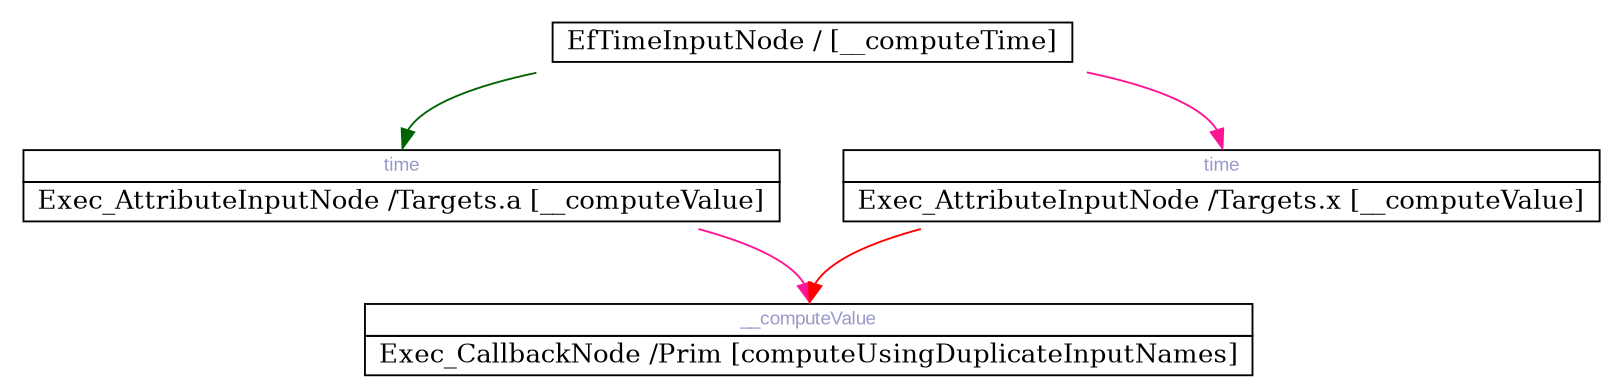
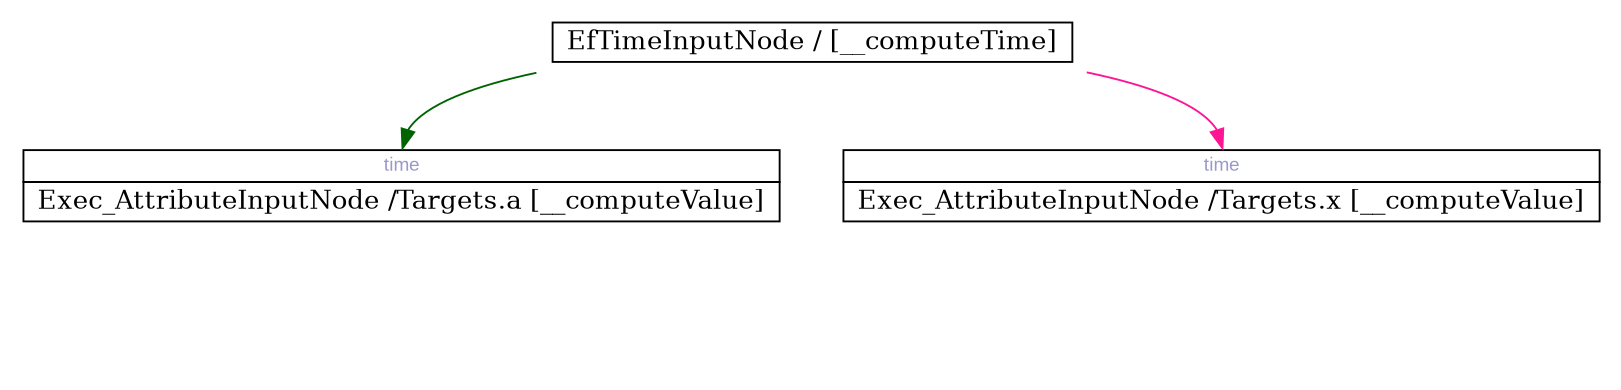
  digraph {
    rankdir=TB
    node [shape=plaintext]
    edge [color=deeppink headport="0x7f5635ae53d0:n"]
    n1 [label=< 		<TABLE BORDER="0" CELLBORDER="1" CELLSPACING="0"> 			<TR><TD COLSPAN="1"> EfTimeInputNode / [__computeTime] </TD></TR> 		</TABLE>>]
    n2 [label=< 		<TABLE BORDER="0" CELLBORDER="1" CELLSPACING="0"> 			<TR><TD PORT="0x7f5625d04900" COLSPAN="1"><FONT POINT-SIZE="10" FACE="Arial" COLOR="#9999cc">time</FONT></TD></TR> 			<TR><TD COLSPAN="1"> Exec_AttributeInputNode /Targets.a [__computeValue] </TD></TR> 		</TABLE>>]
    n3 [label=< 		<TABLE BORDER="0" CELLBORDER="1" CELLSPACING="0"> 			<TR><TD PORT="0x7f5625bb0e00" COLSPAN="1"><FONT POINT-SIZE="10" FACE="Arial" COLOR="#9999cc">time</FONT></TD></TR> 			<TR><TD COLSPAN="1"> Exec_AttributeInputNode /Targets.x [__computeValue] </TD></TR> 		</TABLE>>]
-   n4 [label=< 		<TABLE BORDER="0" CELLBORDER="1" CELLSPACING="0"> 			<TR><TD PORT="0x7f5635ae53d0" COLSPAN="1"><FONT POINT-SIZE="10" FACE="Arial" COLOR="#9999cc">__computeValue</FONT></TD></TR> 			<TR><TD COLSPAN="1"> Exec_CallbackNode /Prim [computeUsingDuplicateInputNames] </TD></TR> 		</TABLE>>]
    n1 -> n2 [color=darkgreen headport="0x7f5625d04900:n"]
    n1 -> n3 [headport="0x7f5625bb0e00:n"]
-   n2 -> n4
-   n3 -> n4 [color=red]
  }
